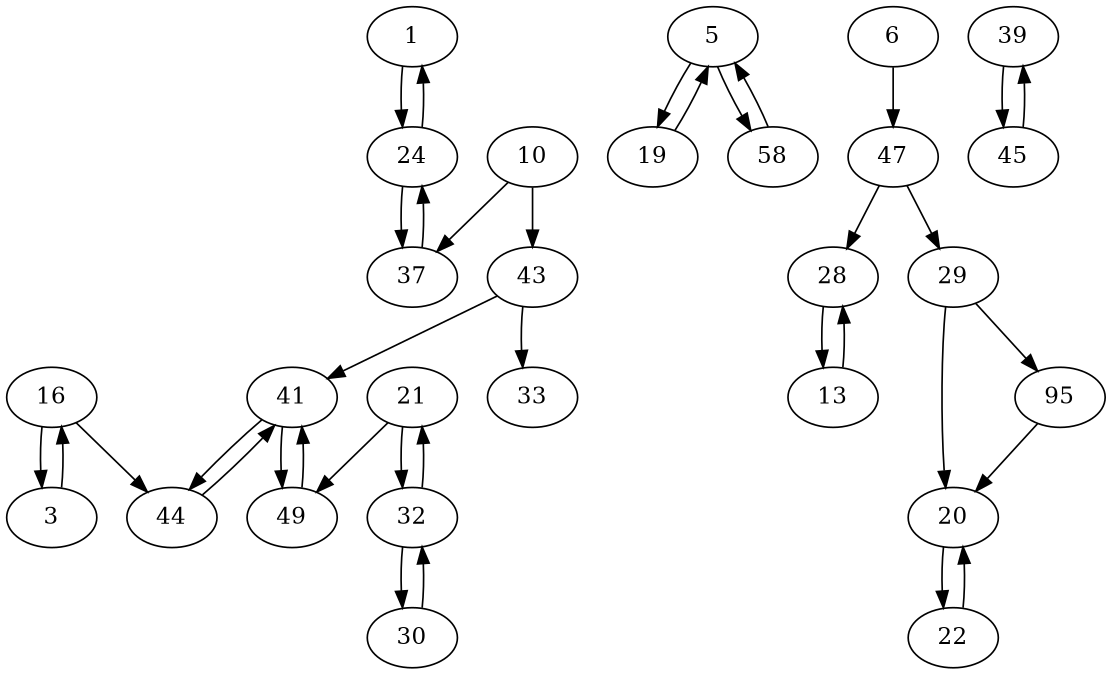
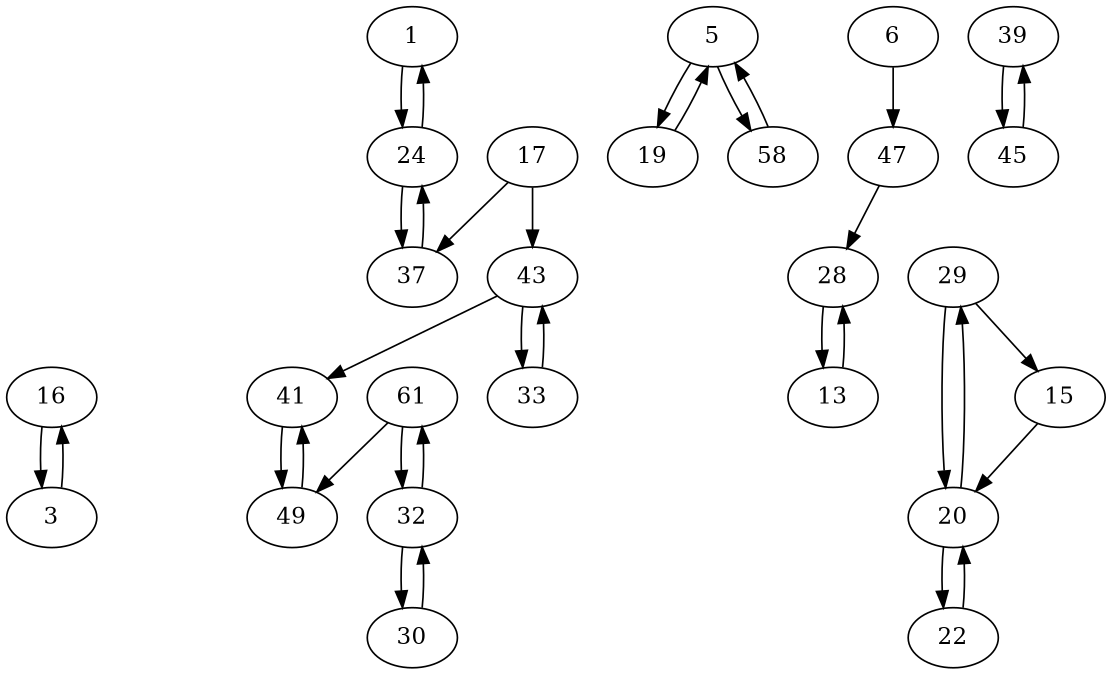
  digraph {
    1
    24
    37
    3
    16
-   44
    41
    5
    19
    n10 [label=58]
    6
    47
    28
    n14 [label=13]
    22
    20
    29
    n18 [label=39]
    45
-   15 [label=95]
+   15
    49
-   17 [label=10]
+   17
    43
    33
-   21
+   21 [label=61]
    32
    30
    1 -> 24
    24 -> 1
    24 -> 37
    37 -> 24
    3 -> 16
    16 -> 3
-   16 -> 44
-   44 -> 41
-   41 -> 44
    41 -> 49
    5 -> 19
    5 -> n10
    19 -> 5
    n10 -> 5
    6 -> 47
    47 -> 28
    28 -> n14
    n14 -> 28
    22 -> 20
    20 -> 22
-   47 -> 29
+   20 -> 29
    29 -> 20
    29 -> 15
    n18 -> 45
    45 -> n18
    15 -> 20
    49 -> 41
    17 -> 37
    17 -> 43
    43 -> 41
    43 -> 33
+   33 -> 43
    21 -> 49
    21 -> 32
    32 -> 21
    32 -> 30
    30 -> 32
  }
